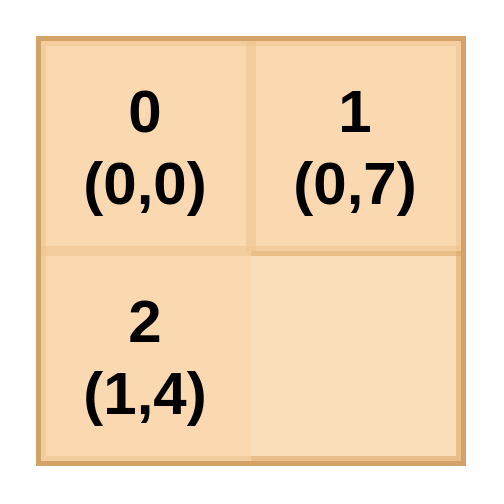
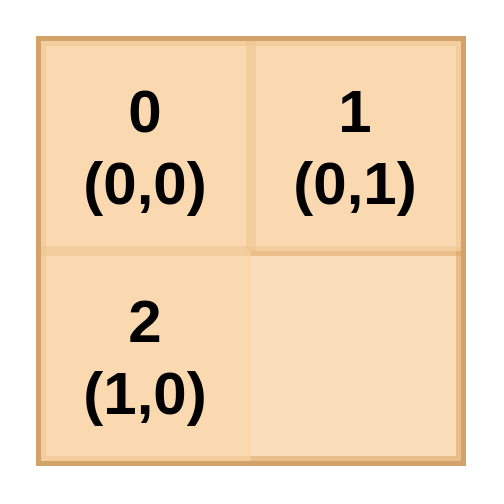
  <mxCell id="0" />
  <mxCell id="1" parent="0" />
  <mxCell id="2" value="" style="shape=table;startSize=0;container=1;collapsible=0;childLayout=tableLayout;fontStyle=1;fontSize=30;strokeWidth=5;sketch=0;opacity=60;strokeColor=#b46504;fillColor=#fad7ac;fontColor=#000000;" vertex="1" parent="1"><mxGeometry x="20" y="20" width="210" height="210" as="geometry" /></mxCell>
  <mxCell id="3" value="" style="shape=partialRectangle;collapsible=0;dropTarget=0;pointerEvents=0;top=0;left=0;bottom=0;right=0;points=[[0,0.5],[1,0.5]];portConstraint=eastwest;fontStyle=1;fontSize=30;strokeWidth=5;sketch=0;opacity=60;strokeColor=#b46504;fillColor=#fad7ac;" vertex="1" parent="2"><mxGeometry width="210" height="105" as="geometry" /></mxCell>
  <mxCell id="4" value="0&lt;br style=&quot;font-size: 30px;&quot;&gt;(0,0)" style="shape=partialRectangle;html=1;whiteSpace=wrap;connectable=0;overflow=hidden;top=0;left=0;bottom=0;right=0;pointerEvents=1;fontStyle=1;fontSize=30;strokeWidth=5;sketch=0;opacity=60;strokeColor=#b46504;fillColor=#fad7ac;fontColor=#000000;" vertex="1" parent="3"><mxGeometry width="105" height="105" as="geometry" /></mxCell>
- <mxCell id="5" value="&lt;font face=&quot;helvetica&quot; style=&quot;font-size: 30px;&quot;&gt;1&lt;/font&gt;&lt;br style=&quot;font-family: helvetica; font-size: 30px; font-style: normal; letter-spacing: normal; text-align: center; text-indent: 0px; text-transform: none; word-spacing: 0px;&quot;&gt;&lt;span style=&quot;font-family: helvetica; font-size: 30px; font-style: normal; letter-spacing: normal; text-align: center; text-indent: 0px; text-transform: none; word-spacing: 0px; display: inline; float: none;&quot;&gt;(0,7)&lt;/span&gt;" style="shape=partialRectangle;html=1;whiteSpace=wrap;connectable=0;overflow=hidden;top=0;left=0;bottom=0;right=0;pointerEvents=1;fontStyle=1;fontSize=30;strokeWidth=5;sketch=0;opacity=60;strokeColor=#b46504;fillColor=#fad7ac;fontColor=#000000;" vertex="1" parent="3"><mxGeometry x="105" width="105" height="105" as="geometry" /></mxCell>
+ <mxCell id="5" value="&lt;font face=&quot;helvetica&quot; style=&quot;font-size: 30px;&quot;&gt;1&lt;/font&gt;&lt;br style=&quot;font-family: helvetica; font-size: 30px; font-style: normal; letter-spacing: normal; text-align: center; text-indent: 0px; text-transform: none; word-spacing: 0px;&quot;&gt;&lt;span style=&quot;font-family: helvetica; font-size: 30px; font-style: normal; letter-spacing: normal; text-align: center; text-indent: 0px; text-transform: none; word-spacing: 0px; display: inline; float: none;&quot;&gt;(0,1)&lt;/span&gt;" style="shape=partialRectangle;html=1;whiteSpace=wrap;connectable=0;overflow=hidden;top=0;left=0;bottom=0;right=0;pointerEvents=1;fontStyle=1;fontSize=30;strokeWidth=5;sketch=0;opacity=60;strokeColor=#b46504;fillColor=#fad7ac;fontColor=#000000;" vertex="1" parent="3"><mxGeometry x="105" width="105" height="105" as="geometry" /></mxCell>
  <mxCell id="6" value="" style="shape=partialRectangle;collapsible=0;dropTarget=0;pointerEvents=0;top=0;left=0;bottom=0;right=0;points=[[0,0.5],[1,0.5]];portConstraint=eastwest;fontStyle=1;fontSize=30;strokeWidth=5;sketch=0;opacity=60;strokeColor=#b46504;fillColor=#fad7ac;" vertex="1" parent="2"><mxGeometry y="105" width="210" height="105" as="geometry" /></mxCell>
- <mxCell id="7" value="&lt;font face=&quot;helvetica&quot; style=&quot;font-size: 30px;&quot;&gt;2&lt;/font&gt;&lt;br style=&quot;font-family: helvetica; font-size: 30px; font-style: normal; letter-spacing: normal; text-align: center; text-indent: 0px; text-transform: none; word-spacing: 0px;&quot;&gt;&lt;span style=&quot;font-family: helvetica; font-size: 30px; font-style: normal; letter-spacing: normal; text-align: center; text-indent: 0px; text-transform: none; word-spacing: 0px; display: inline; float: none;&quot;&gt;(1,4)&lt;/span&gt;" style="shape=partialRectangle;html=1;whiteSpace=wrap;connectable=0;overflow=hidden;top=0;left=0;bottom=0;right=0;pointerEvents=1;fontStyle=1;fontSize=30;strokeWidth=5;sketch=0;opacity=60;strokeColor=#b46504;fillColor=#fad7ac;fontColor=#000000;" vertex="1" parent="6"><mxGeometry width="105" height="105" as="geometry" /></mxCell>
+ <mxCell id="7" value="&lt;font face=&quot;helvetica&quot; style=&quot;font-size: 30px;&quot;&gt;2&lt;/font&gt;&lt;br style=&quot;font-family: helvetica; font-size: 30px; font-style: normal; letter-spacing: normal; text-align: center; text-indent: 0px; text-transform: none; word-spacing: 0px;&quot;&gt;&lt;span style=&quot;font-family: helvetica; font-size: 30px; font-style: normal; letter-spacing: normal; text-align: center; text-indent: 0px; text-transform: none; word-spacing: 0px; display: inline; float: none;&quot;&gt;(1,0)&lt;/span&gt;" style="shape=partialRectangle;html=1;whiteSpace=wrap;connectable=0;overflow=hidden;top=0;left=0;bottom=0;right=0;pointerEvents=1;fontStyle=1;fontSize=30;strokeWidth=5;sketch=0;opacity=60;strokeColor=#b46504;fillColor=#fad7ac;fontColor=#000000;" vertex="1" parent="6"><mxGeometry width="105" height="105" as="geometry" /></mxCell>
